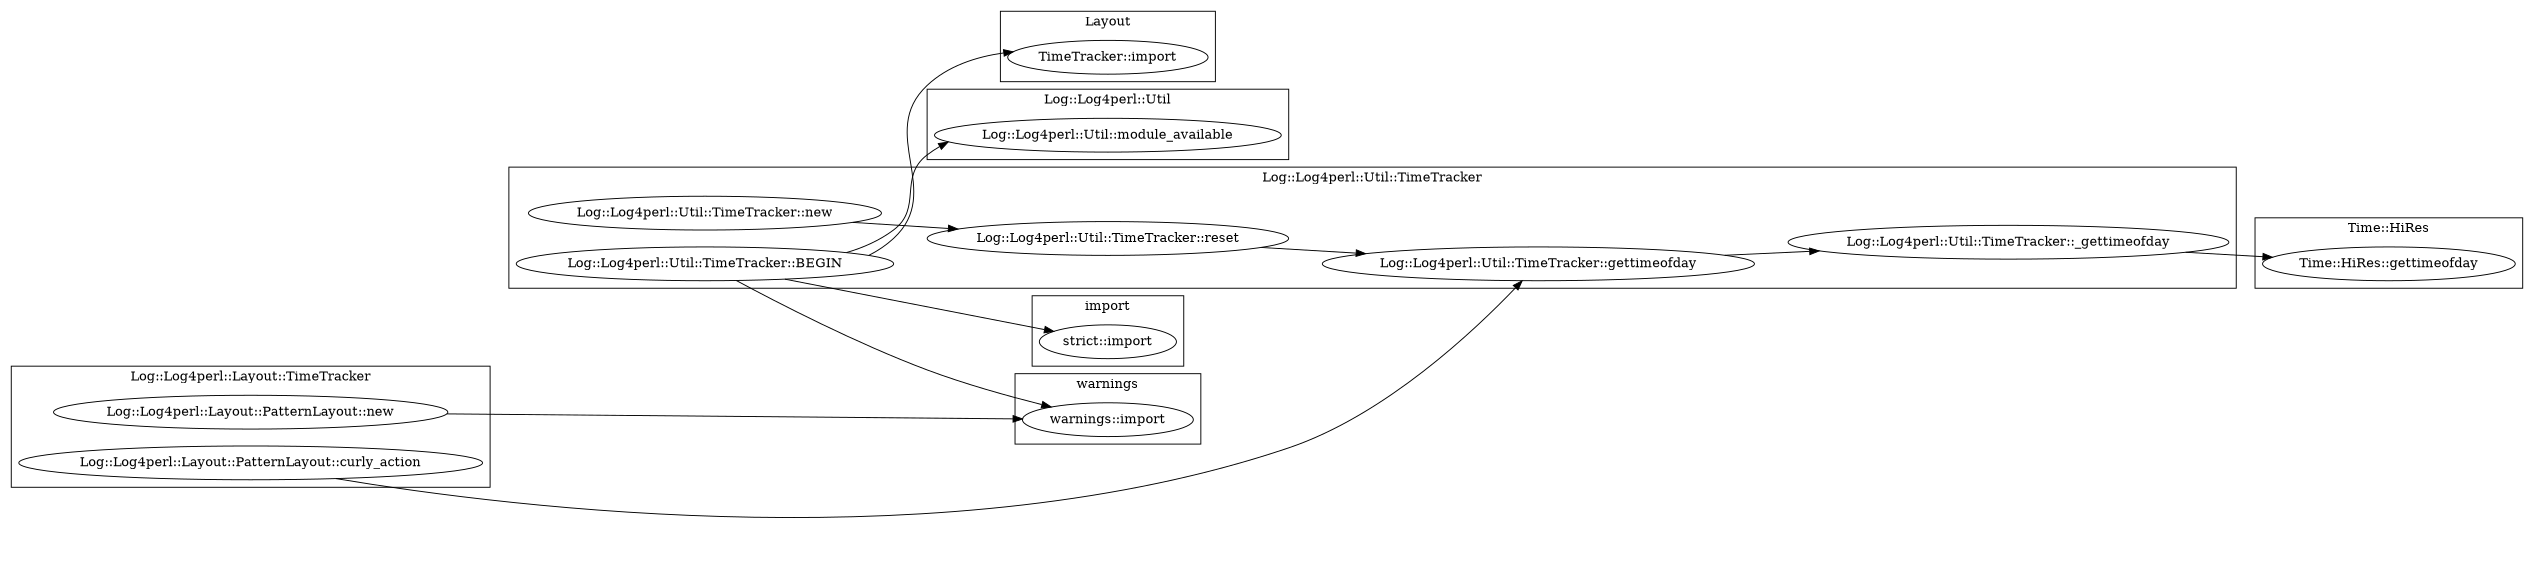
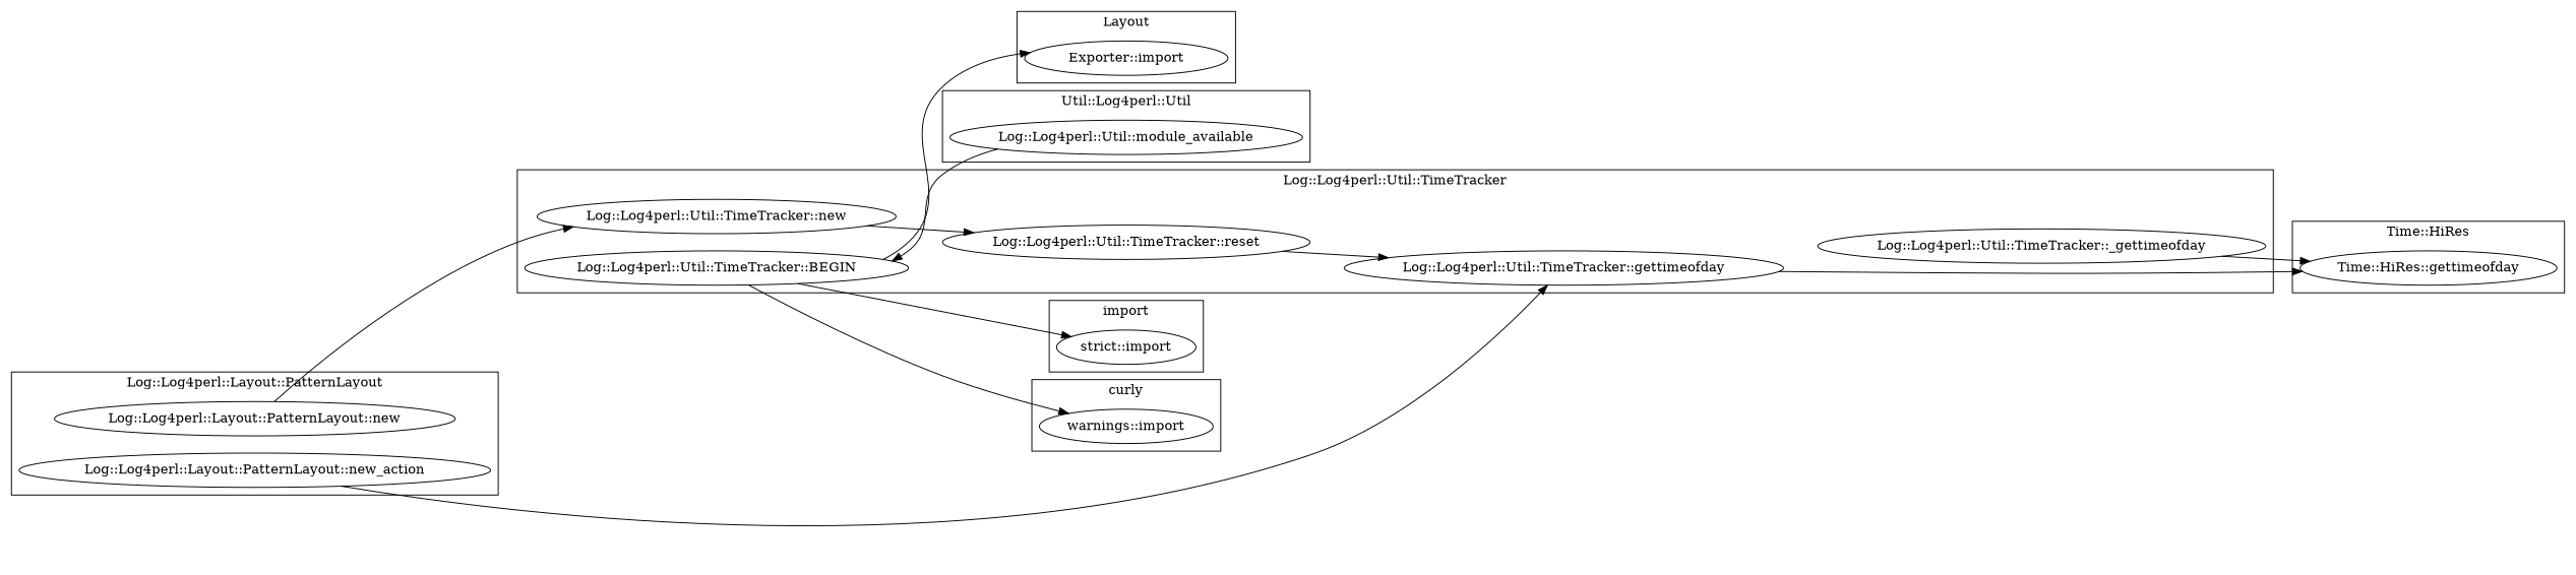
  digraph {
    rankdir=LR
    "warnings::import"
-   "Log::Log4perl::Layout::PatternLayout::curly_action"
+   "Log::Log4perl::Layout::PatternLayout::curly_action" [label="Log::Log4perl::Layout::PatternLayout::new_action"]
    "Log::Log4perl::Layout::PatternLayout::new"
    "strict::import"
    "Log::Log4perl::Util::TimeTracker::gettimeofday"
    "Log::Log4perl::Util::TimeTracker::reset"
    "Log::Log4perl::Util::TimeTracker::new"
    "Log::Log4perl::Util::TimeTracker::_gettimeofday"
    "Log::Log4perl::Util::TimeTracker::BEGIN"
    "Time::HiRes::gettimeofday"
-   "Exporter::import" [label="TimeTracker::import"]
+   "Exporter::import"
    "Log::Log4perl::Util::module_available"
    subgraph cluster_1 {
-     label=warnings
+     label=curly
      "warnings::import"
    }
    subgraph cluster_2 {
-     label="Log::Log4perl::Layout::TimeTracker"
+     label="Log::Log4perl::Layout::PatternLayout"
      "Log::Log4perl::Layout::PatternLayout::curly_action"
      "Log::Log4perl::Layout::PatternLayout::new"
    }
    subgraph cluster_3 {
      label=import
      "strict::import"
    }
    subgraph cluster_4 {
      label="Log::Log4perl::Util::TimeTracker"
      "Log::Log4perl::Util::TimeTracker::gettimeofday"
      "Log::Log4perl::Util::TimeTracker::reset"
      "Log::Log4perl::Util::TimeTracker::new"
      "Log::Log4perl::Util::TimeTracker::_gettimeofday"
      "Log::Log4perl::Util::TimeTracker::BEGIN"
    }
    subgraph cluster_5 {
      label="Time::HiRes"
      "Time::HiRes::gettimeofday"
    }
    subgraph cluster_6 {
      label=Layout
      "Exporter::import"
    }
    subgraph cluster_7 {
-     label="Log::Log4perl::Util"
+     label="Util::Log4perl::Util"
      "Log::Log4perl::Util::module_available"
    }
    "Log::Log4perl::Layout::PatternLayout::curly_action" -> "Log::Log4perl::Util::TimeTracker::gettimeofday"
-   "Log::Log4perl::Layout::PatternLayout::new" -> "warnings::import"
-   "Log::Log4perl::Util::TimeTracker::gettimeofday" -> "Log::Log4perl::Util::TimeTracker::_gettimeofday"
+   "Log::Log4perl::Layout::PatternLayout::new" -> "Log::Log4perl::Util::TimeTracker::new"
+   "Log::Log4perl::Util::TimeTracker::gettimeofday" -> "Time::HiRes::gettimeofday"
    "Log::Log4perl::Util::TimeTracker::reset" -> "Log::Log4perl::Util::TimeTracker::gettimeofday"
    "Log::Log4perl::Util::TimeTracker::new" -> "Log::Log4perl::Util::TimeTracker::reset"
    "Log::Log4perl::Util::TimeTracker::_gettimeofday" -> "Time::HiRes::gettimeofday"
    "Log::Log4perl::Util::TimeTracker::BEGIN" -> "warnings::import"
    "Log::Log4perl::Util::TimeTracker::BEGIN" -> "strict::import"
    "Log::Log4perl::Util::TimeTracker::BEGIN" -> "Exporter::import"
-   "Log::Log4perl::Util::TimeTracker::BEGIN" -> "Log::Log4perl::Util::module_available"
+   "Log::Log4perl::Util::module_available" -> "Log::Log4perl::Util::TimeTracker::BEGIN"
  }
